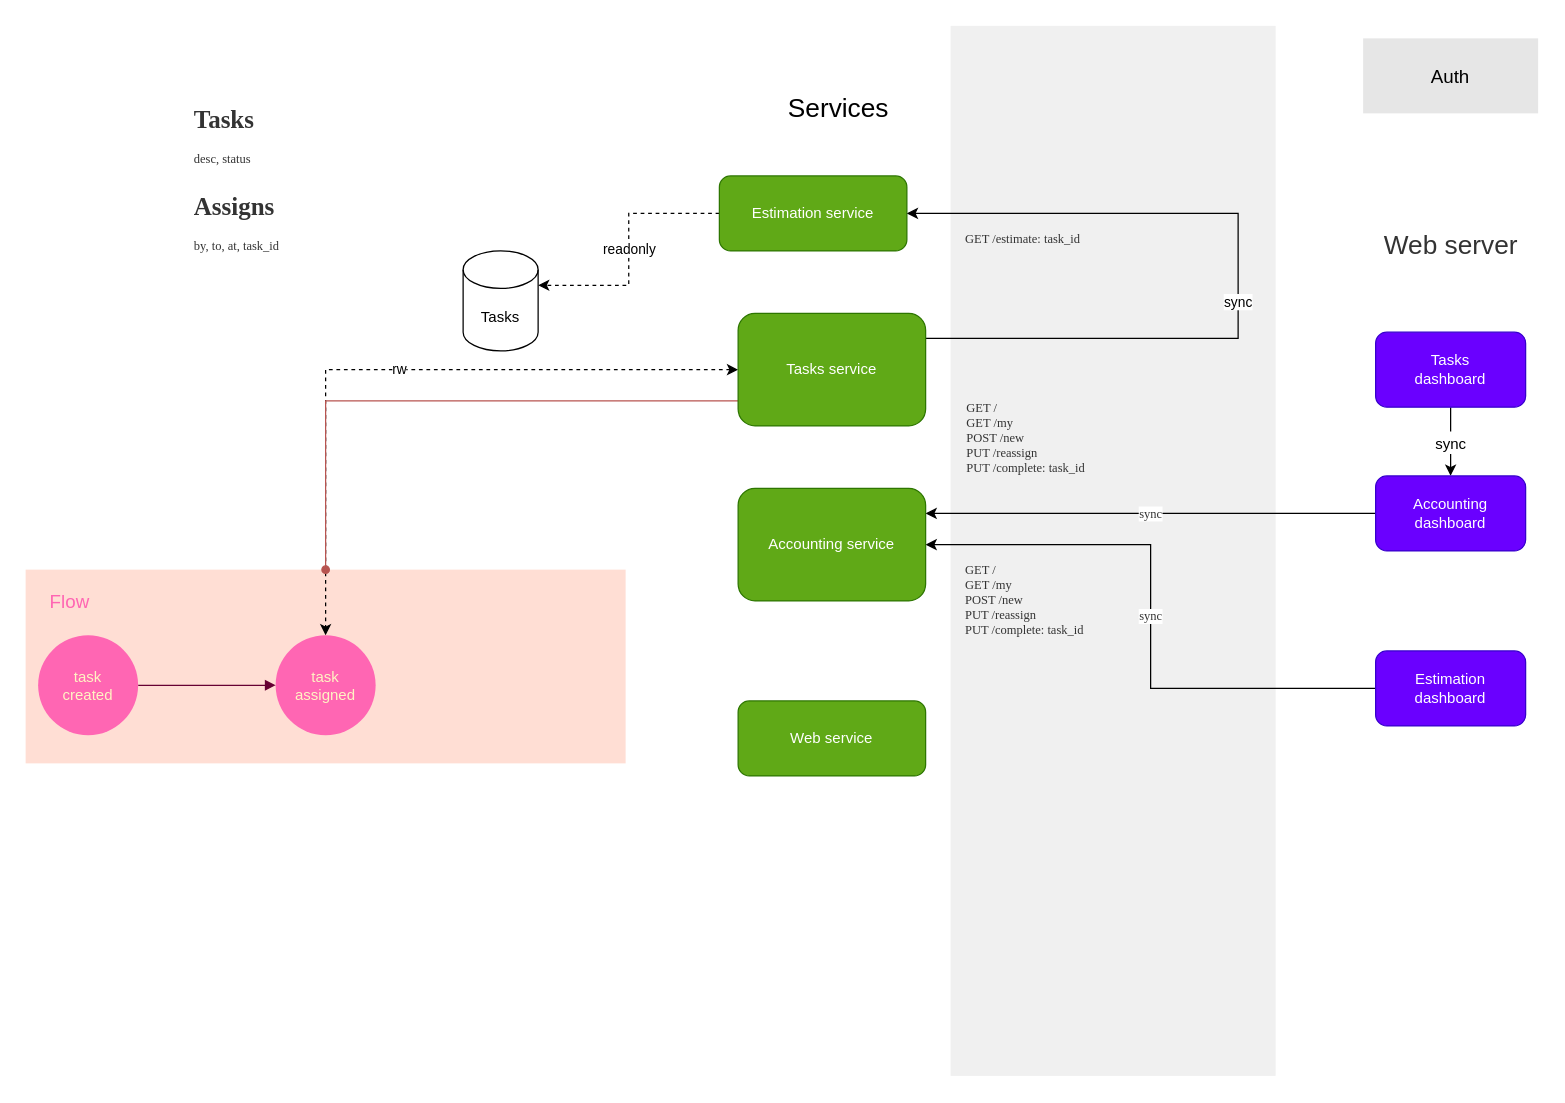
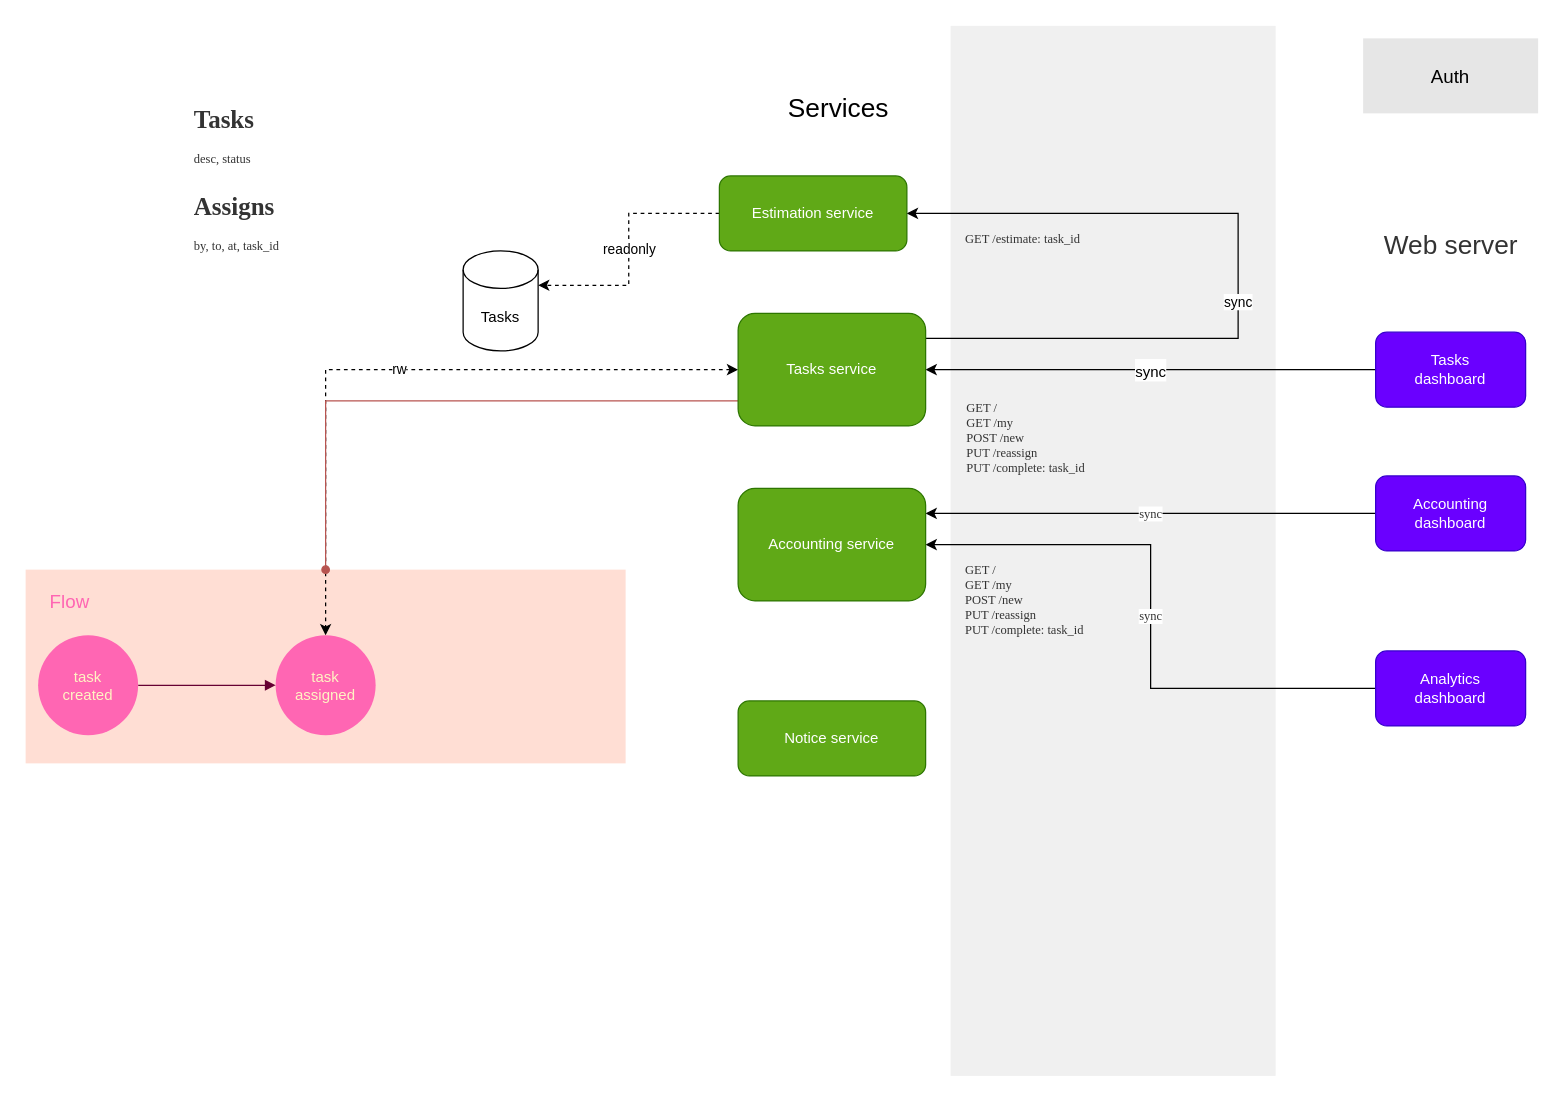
  <mxCell id="0" />
  <mxCell id="1" parent="0" />
  <mxCell id="2" value="" style="rounded=0;whiteSpace=wrap;html=1;shadow=0;fontFamily=Lucida Console;fontSize=10;fontColor=#333333;strokeColor=none;fillColor=#FFDED4;" vertex="1" parent="1"><mxGeometry x="20" y="455" width="480" height="155" as="geometry" /></mxCell>
  <mxCell id="3" value="" style="rounded=0;whiteSpace=wrap;html=1;fontSize=16;strokeColor=none;fillColor=#F0F0F0;shadow=0;" vertex="1" parent="1"><mxGeometry x="760" y="20" width="260" height="840" as="geometry" /></mxCell>
  <mxCell id="4" value="Flow" style="text;html=1;align=center;verticalAlign=middle;resizable=0;points=[];autosize=1;strokeColor=none;fillColor=none;fontSize=15;fontColor=#FF66B3;" vertex="1" parent="1"><mxGeometry x="30" y="470" width="50" height="20" as="geometry" /></mxCell>
- <mxCell id="5" value="&lt;font style=&quot;font-size: 12px&quot;&gt;sync&lt;/font&gt;" style="edgeStyle=orthogonalEdgeStyle;rounded=0;orthogonalLoop=1;jettySize=auto;html=1;fontSize=15;startArrow=none;startFill=0;" edge="1" parent="1" source="6" target="8"><mxGeometry relative="1" as="geometry" /></mxCell>
+ <mxCell id="5" value="&lt;font style=&quot;font-size: 12px&quot;&gt;sync&lt;/font&gt;" style="edgeStyle=orthogonalEdgeStyle;rounded=0;orthogonalLoop=1;jettySize=auto;html=1;entryX=1;entryY=0.5;entryDx=0;entryDy=0;fontSize=15;startArrow=none;startFill=0;" edge="1" parent="1" source="6" target="19"><mxGeometry relative="1" as="geometry" /></mxCell>
  <mxCell id="6" value="&lt;div&gt;Tasks&lt;/div&gt;&lt;div&gt;dashboard&lt;br&gt;&lt;/div&gt;" style="rounded=1;whiteSpace=wrap;html=1;fillColor=#6a00ff;fontColor=#ffffff;strokeColor=#3700CC;" vertex="1" parent="1"><mxGeometry x="1100" y="265" width="120" height="60" as="geometry" /></mxCell>
  <mxCell id="7" value="sync" style="edgeStyle=orthogonalEdgeStyle;rounded=0;orthogonalLoop=1;jettySize=auto;html=1;fontFamily=Lucida Console;fontSize=10;fontColor=#333333;startArrow=none;startFill=0;" edge="1" parent="1" source="8" target="24"><mxGeometry relative="1" as="geometry"><Array as="points"><mxPoint x="830" y="410" /><mxPoint x="830" y="410" /></Array></mxGeometry></mxCell>
  <mxCell id="8" value="&lt;div&gt;Accounting&lt;/div&gt;&lt;div&gt;dashboard&lt;br&gt;&lt;/div&gt;" style="rounded=1;whiteSpace=wrap;html=1;fillColor=#6a00ff;fontColor=#ffffff;strokeColor=#3700CC;" vertex="1" parent="1"><mxGeometry x="1100" y="380" width="120" height="60" as="geometry" /></mxCell>
  <mxCell id="9" value="sync" style="edgeStyle=orthogonalEdgeStyle;rounded=0;orthogonalLoop=1;jettySize=auto;html=1;entryX=1;entryY=0.5;entryDx=0;entryDy=0;fontFamily=Lucida Console;fontSize=10;fontColor=#333333;startArrow=none;startFill=0;" edge="1" parent="1" source="10" target="24"><mxGeometry relative="1" as="geometry" /></mxCell>
- <mxCell id="10" value="&lt;div&gt;Estimation&lt;/div&gt;&lt;div&gt;dashboard&lt;br&gt;&lt;/div&gt;" style="rounded=1;whiteSpace=wrap;html=1;fillColor=#6a00ff;fontColor=#ffffff;strokeColor=#3700CC;" vertex="1" parent="1"><mxGeometry x="1100" y="520" width="120" height="60" as="geometry" /></mxCell>
+ <mxCell id="10" value="&lt;div&gt;Analytics&lt;/div&gt;&lt;div&gt;dashboard&lt;br&gt;&lt;/div&gt;" style="rounded=1;whiteSpace=wrap;html=1;fillColor=#6a00ff;fontColor=#ffffff;strokeColor=#3700CC;" vertex="1" parent="1"><mxGeometry x="1100" y="520" width="120" height="60" as="geometry" /></mxCell>
  <mxCell id="11" value="&lt;div&gt;task&lt;/div&gt;&lt;div&gt;assigned&lt;br&gt;&lt;/div&gt;" style="ellipse;whiteSpace=wrap;html=1;aspect=fixed;fillColor=#FF66B3;fontColor=#FFF4C3;strokeColor=none;" vertex="1" parent="1"><mxGeometry x="220" y="507.5" width="80" height="80" as="geometry" /></mxCell>
  <mxCell id="12" value="Services" style="text;html=1;align=center;verticalAlign=middle;resizable=0;points=[];autosize=1;strokeColor=none;fillColor=none;fontSize=21;" vertex="1" parent="1"><mxGeometry x="620" y="70" width="100" height="30" as="geometry" /></mxCell>
  <mxCell id="13" value="readonly" style="edgeStyle=orthogonalEdgeStyle;rounded=0;orthogonalLoop=1;jettySize=auto;html=1;entryX=1;entryY=0;entryDx=0;entryDy=27.5;entryPerimeter=0;dashed=1;startArrow=none;startFill=0;" edge="1" parent="1" source="14" target="21"><mxGeometry relative="1" as="geometry" /></mxCell>
  <mxCell id="14" value="Estimation service" style="rounded=1;whiteSpace=wrap;html=1;strokeColor=#2D7600;fillColor=#60a917;fontColor=#ffffff;" vertex="1" parent="1"><mxGeometry x="575" y="140" width="150" height="60" as="geometry" /></mxCell>
  <mxCell id="15" style="edgeStyle=orthogonalEdgeStyle;rounded=0;orthogonalLoop=1;jettySize=auto;html=1;" edge="1" parent="1" source="19" target="14"><mxGeometry relative="1" as="geometry"><Array as="points"><mxPoint x="990" y="270" /><mxPoint x="990" y="170" /></Array></mxGeometry></mxCell>
  <mxCell id="16" value="sync" style="edgeLabel;html=1;align=center;verticalAlign=middle;resizable=0;points=[];" vertex="1" connectable="0" parent="15"><mxGeometry x="-0.091" y="1" relative="1" as="geometry"><mxPoint as="offset" /></mxGeometry></mxCell>
  <mxCell id="17" value="rw" style="edgeStyle=orthogonalEdgeStyle;rounded=0;orthogonalLoop=1;jettySize=auto;html=1;dashed=1;startArrow=classic;startFill=1;" edge="1" parent="1" source="19" target="11"><mxGeometry relative="1" as="geometry" /></mxCell>
  <mxCell id="18" style="edgeStyle=orthogonalEdgeStyle;rounded=0;orthogonalLoop=1;jettySize=auto;html=1;fontFamily=Lucida Console;fontSize=10;fontColor=#FF66B3;startArrow=none;startFill=0;endArrow=oval;endFill=1;fillColor=#f8cecc;strokeColor=#b85450;" edge="1" parent="1" source="19" target="2"><mxGeometry relative="1" as="geometry"><Array as="points"><mxPoint x="260" y="320" /></Array></mxGeometry></mxCell>
  <mxCell id="19" value="Tasks service" style="rounded=1;whiteSpace=wrap;html=1;strokeColor=#2D7600;fillColor=#60a917;fontColor=#ffffff;" vertex="1" parent="1"><mxGeometry x="590" y="250" width="150" height="90" as="geometry" /></mxCell>
  <mxCell id="20" value="GET /estimate: task_id" style="text;html=1;align=left;verticalAlign=middle;resizable=0;points=[];autosize=1;strokeColor=none;fillColor=none;fontColor=#333333;fontFamily=Lucida Console;fontSize=10;" vertex="1" parent="1"><mxGeometry x="770" y="180" width="150" height="20" as="geometry" /></mxCell>
  <mxCell id="21" value="Tasks " style="shape=cylinder3;whiteSpace=wrap;html=1;boundedLbl=1;backgroundOutline=1;size=15;rounded=0;strokeColor=default;" vertex="1" parent="1"><mxGeometry x="370" y="200" width="60" height="80" as="geometry" /></mxCell>
  <mxCell id="22" value="&lt;div&gt;Auth&lt;/div&gt;" style="rounded=0;whiteSpace=wrap;html=1;fontSize=15;strokeColor=none;fillColor=#E6E6E6;" vertex="1" parent="1"><mxGeometry x="1090" y="30" width="140" height="60" as="geometry" /></mxCell>
  <mxCell id="23" value="&lt;div style=&quot;font-size: 10px;&quot;&gt;GET /&lt;/div&gt;&lt;div style=&quot;font-size: 10px;&quot;&gt;GET /my&lt;br style=&quot;font-size: 10px;&quot;&gt;&lt;/div&gt;&lt;div style=&quot;font-size: 10px;&quot;&gt;POST /new&lt;/div&gt;&lt;div style=&quot;font-size: 10px;&quot;&gt;PUT /reassign&lt;/div&gt;&lt;div style=&quot;font-size: 10px;&quot;&gt;PUT /complete: task_id&lt;br style=&quot;font-size: 10px;&quot;&gt;&lt;/div&gt;&lt;div style=&quot;font-size: 10px;&quot;&gt;&lt;br style=&quot;font-size: 10px;&quot;&gt;&lt;/div&gt;" style="text;html=1;strokeColor=none;fillColor=none;align=left;verticalAlign=middle;whiteSpace=wrap;rounded=0;fontSize=10;fontColor=#333333;fontFamily=Lucida Console;" vertex="1" parent="1"><mxGeometry x="771" y="310" width="190" height="90" as="geometry" /></mxCell>
  <mxCell id="24" value="Accounting service" style="rounded=1;whiteSpace=wrap;html=1;fontSize=12;strokeColor=#2D7600;fillColor=#60a917;fontColor=#ffffff;" vertex="1" parent="1"><mxGeometry x="590" y="390" width="150" height="90" as="geometry" /></mxCell>
- <mxCell id="25" value="Web service" style="rounded=1;whiteSpace=wrap;html=1;fontSize=12;strokeColor=#2D7600;fillColor=#60a917;fontColor=#ffffff;" vertex="1" parent="1"><mxGeometry x="590" y="560" width="150" height="60" as="geometry" /></mxCell>
+ <mxCell id="25" value="Notice service" style="rounded=1;whiteSpace=wrap;html=1;fontSize=12;strokeColor=#2D7600;fillColor=#60a917;fontColor=#ffffff;" vertex="1" parent="1"><mxGeometry x="590" y="560" width="150" height="60" as="geometry" /></mxCell>
  <mxCell id="26" value="&lt;h1&gt;Tasks&lt;/h1&gt;&lt;p&gt;desc, status&lt;br&gt;&lt;/p&gt;" style="text;html=1;strokeColor=none;fillColor=none;spacing=5;spacingTop=-20;whiteSpace=wrap;overflow=hidden;rounded=0;shadow=0;fontFamily=Lucida Console;fontSize=10;fontColor=#333333;" vertex="1" parent="1"><mxGeometry x="150" y="80" width="190" height="60" as="geometry" /></mxCell>
  <mxCell id="27" value="&lt;h1&gt;Assigns&lt;/h1&gt;&lt;div&gt;by, to, at, task_id&lt;br&gt;&lt;/div&gt;" style="text;html=1;strokeColor=none;fillColor=none;spacing=5;spacingTop=-20;whiteSpace=wrap;overflow=hidden;rounded=0;shadow=0;fontFamily=Lucida Console;fontSize=10;fontColor=#333333;" vertex="1" parent="1"><mxGeometry x="150" y="150" width="190" height="55" as="geometry" /></mxCell>
  <mxCell id="28" value="&lt;div style=&quot;font-size: 10px;&quot;&gt;GET /&lt;/div&gt;&lt;div style=&quot;font-size: 10px;&quot;&gt;GET /my&lt;br style=&quot;font-size: 10px;&quot;&gt;&lt;/div&gt;&lt;div style=&quot;font-size: 10px;&quot;&gt;POST /new&lt;/div&gt;&lt;div style=&quot;font-size: 10px;&quot;&gt;PUT /reassign&lt;/div&gt;&lt;div style=&quot;font-size: 10px;&quot;&gt;PUT /complete: task_id&lt;br style=&quot;font-size: 10px;&quot;&gt;&lt;/div&gt;&lt;div style=&quot;font-size: 10px;&quot;&gt;&lt;br style=&quot;font-size: 10px;&quot;&gt;&lt;/div&gt;" style="text;html=1;strokeColor=none;fillColor=none;align=left;verticalAlign=middle;whiteSpace=wrap;rounded=0;fontSize=10;fontColor=#333333;fontFamily=Lucida Console;" vertex="1" parent="1"><mxGeometry x="770" y="440" width="190" height="90" as="geometry" /></mxCell>
  <mxCell id="29" style="edgeStyle=orthogonalEdgeStyle;rounded=0;orthogonalLoop=1;jettySize=auto;html=1;fontFamily=Helvetica;fontSize=21;fontColor=#333333;startArrow=none;startFill=0;endArrow=block;endFill=1;strokeColor=#660033;" edge="1" parent="1" source="30" target="11"><mxGeometry relative="1" as="geometry" /></mxCell>
  <mxCell id="30" value="&lt;div&gt;task&lt;/div&gt;&lt;div&gt;created&lt;br&gt;&lt;/div&gt;" style="ellipse;whiteSpace=wrap;html=1;aspect=fixed;fillColor=#FF66B3;fontColor=#FFF4C3;strokeColor=none;" vertex="1" parent="1"><mxGeometry x="30" y="507.5" width="80" height="80" as="geometry" /></mxCell>
  <mxCell id="31" value="Web server" style="text;html=1;align=center;verticalAlign=middle;resizable=0;points=[];autosize=1;strokeColor=none;fillColor=none;fontSize=21;fontFamily=Helvetica;fontColor=#333333;" vertex="1" parent="1"><mxGeometry x="1100" y="180" width="120" height="30" as="geometry" /></mxCell>
